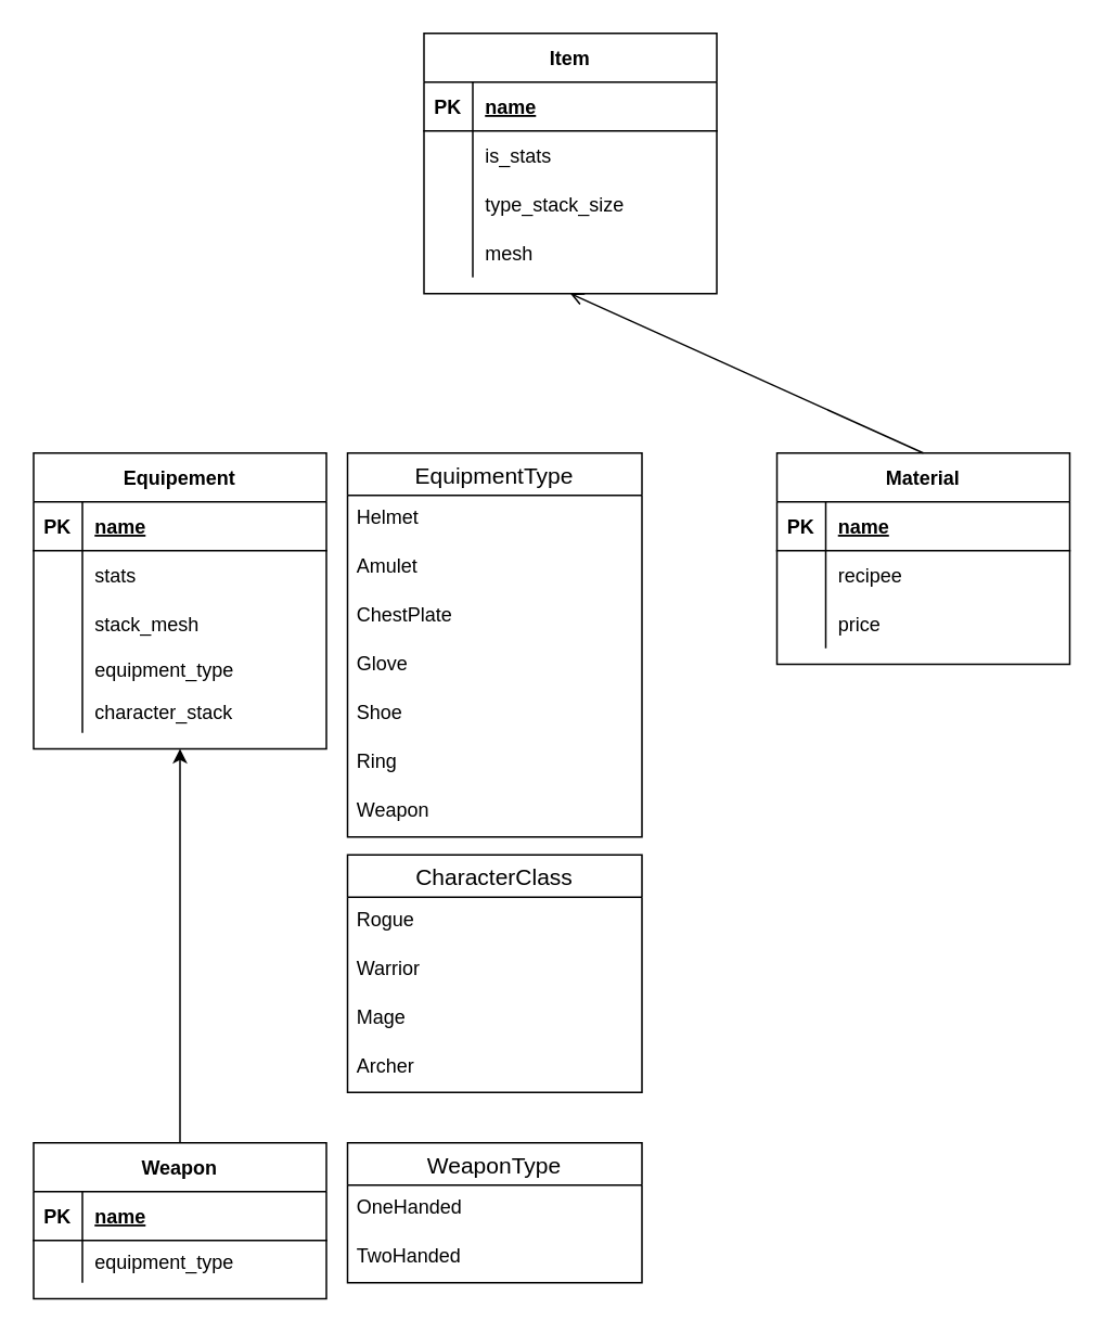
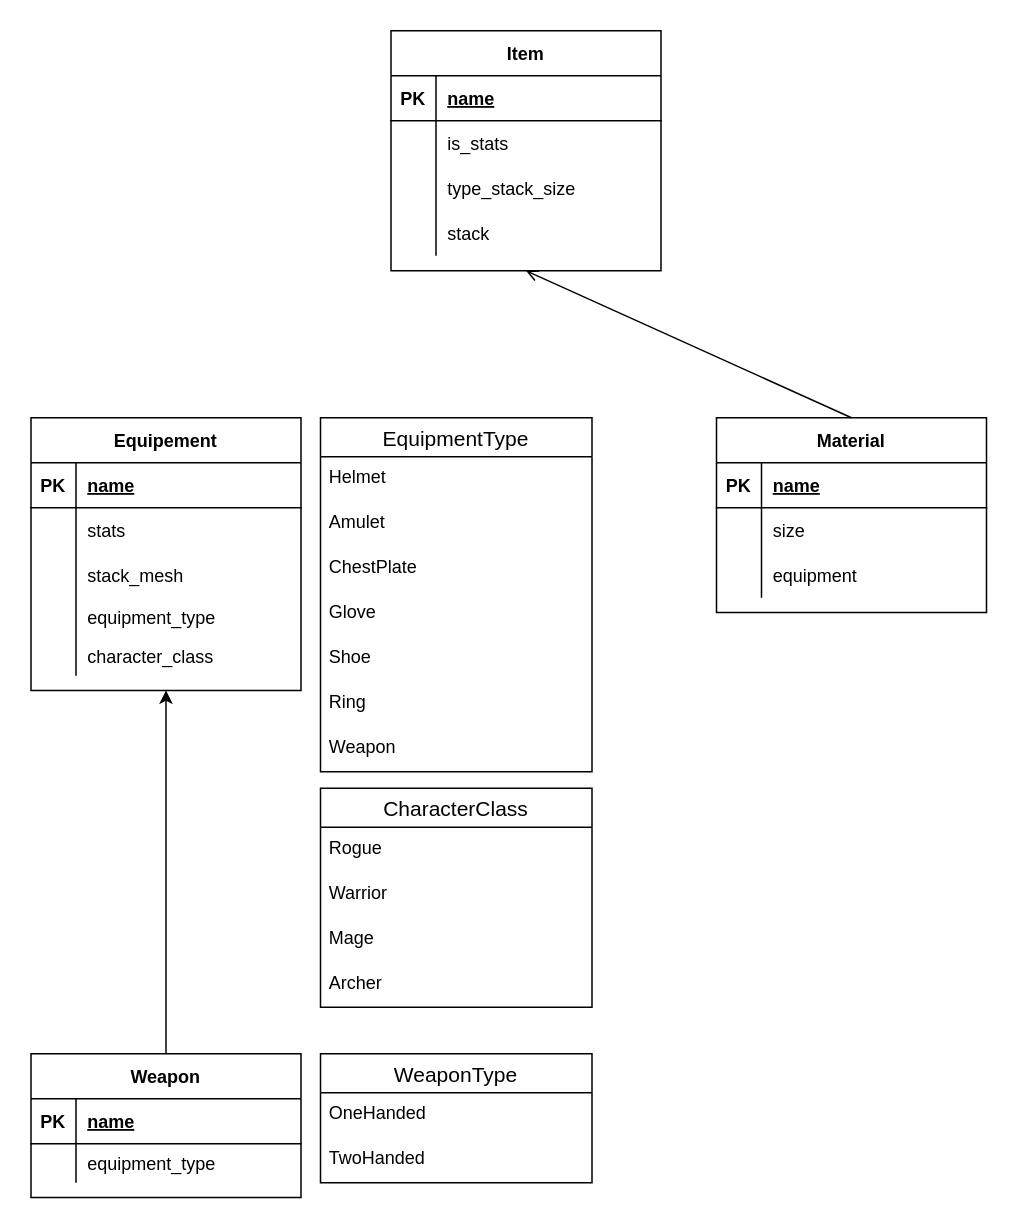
  <mxCell id="0" />
  <mxCell id="1" parent="0" />
  <mxCell id="2" value="Item" style="shape=table;startSize=30;container=1;collapsible=1;childLayout=tableLayout;fixedRows=1;rowLines=0;fontStyle=1;align=center;resizeLast=1;" vertex="1" parent="1"><mxGeometry x="260" y="20" width="180" height="160" as="geometry" /></mxCell>
  <mxCell id="3" value="" style="shape=tableRow;horizontal=0;startSize=0;swimlaneHead=0;swimlaneBody=0;fillColor=none;collapsible=0;dropTarget=0;points=[[0,0.5],[1,0.5]];portConstraint=eastwest;top=0;left=0;right=0;bottom=1;" vertex="1" parent="2"><mxGeometry y="30" width="180" height="30" as="geometry" /></mxCell>
  <mxCell id="4" value="PK" style="shape=partialRectangle;connectable=0;fillColor=none;top=0;left=0;bottom=0;right=0;fontStyle=1;overflow=hidden;" vertex="1" parent="3"><mxGeometry width="30" height="30" as="geometry"><mxRectangle width="30" height="30" as="alternateBounds" /></mxGeometry></mxCell>
  <mxCell id="5" value="name" style="shape=partialRectangle;connectable=0;fillColor=none;top=0;left=0;bottom=0;right=0;align=left;spacingLeft=6;fontStyle=5;overflow=hidden;" vertex="1" parent="3"><mxGeometry x="30" width="150" height="30" as="geometry"><mxRectangle width="150" height="30" as="alternateBounds" /></mxGeometry></mxCell>
  <mxCell id="6" value="" style="shape=tableRow;horizontal=0;startSize=0;swimlaneHead=0;swimlaneBody=0;fillColor=none;collapsible=0;dropTarget=0;points=[[0,0.5],[1,0.5]];portConstraint=eastwest;top=0;left=0;right=0;bottom=0;" vertex="1" parent="2"><mxGeometry y="60" width="180" height="30" as="geometry" /></mxCell>
  <mxCell id="7" value="" style="shape=partialRectangle;connectable=0;fillColor=none;top=0;left=0;bottom=0;right=0;editable=1;overflow=hidden;" vertex="1" parent="6"><mxGeometry width="30" height="30" as="geometry"><mxRectangle width="30" height="30" as="alternateBounds" /></mxGeometry></mxCell>
  <mxCell id="8" value="is_stats" style="shape=partialRectangle;connectable=0;fillColor=none;top=0;left=0;bottom=0;right=0;align=left;spacingLeft=6;overflow=hidden;" vertex="1" parent="6"><mxGeometry x="30" width="150" height="30" as="geometry"><mxRectangle width="150" height="30" as="alternateBounds" /></mxGeometry></mxCell>
  <mxCell id="9" value="" style="shape=tableRow;horizontal=0;startSize=0;swimlaneHead=0;swimlaneBody=0;fillColor=none;collapsible=0;dropTarget=0;points=[[0,0.5],[1,0.5]];portConstraint=eastwest;top=0;left=0;right=0;bottom=0;" vertex="1" parent="2"><mxGeometry y="90" width="180" height="30" as="geometry" /></mxCell>
  <mxCell id="10" value="" style="shape=partialRectangle;connectable=0;fillColor=none;top=0;left=0;bottom=0;right=0;editable=1;overflow=hidden;" vertex="1" parent="9"><mxGeometry width="30" height="30" as="geometry"><mxRectangle width="30" height="30" as="alternateBounds" /></mxGeometry></mxCell>
  <mxCell id="11" value="type_stack_size" style="shape=partialRectangle;connectable=0;fillColor=none;top=0;left=0;bottom=0;right=0;align=left;spacingLeft=6;overflow=hidden;" vertex="1" parent="9"><mxGeometry x="30" width="150" height="30" as="geometry"><mxRectangle width="150" height="30" as="alternateBounds" /></mxGeometry></mxCell>
  <mxCell id="12" value="" style="shape=tableRow;horizontal=0;startSize=0;swimlaneHead=0;swimlaneBody=0;fillColor=none;collapsible=0;dropTarget=0;points=[[0,0.5],[1,0.5]];portConstraint=eastwest;top=0;left=0;right=0;bottom=0;" vertex="1" parent="2"><mxGeometry y="120" width="180" height="30" as="geometry" /></mxCell>
  <mxCell id="13" value="" style="shape=partialRectangle;connectable=0;fillColor=none;top=0;left=0;bottom=0;right=0;editable=1;overflow=hidden;" vertex="1" parent="12"><mxGeometry width="30" height="30" as="geometry"><mxRectangle width="30" height="30" as="alternateBounds" /></mxGeometry></mxCell>
- <mxCell id="14" value="mesh" style="shape=partialRectangle;connectable=0;fillColor=none;top=0;left=0;bottom=0;right=0;align=left;spacingLeft=6;overflow=hidden;" vertex="1" parent="12"><mxGeometry x="30" width="150" height="30" as="geometry"><mxRectangle width="150" height="30" as="alternateBounds" /></mxGeometry></mxCell>
+ <mxCell id="14" value="stack" style="shape=partialRectangle;connectable=0;fillColor=none;top=0;left=0;bottom=0;right=0;align=left;spacingLeft=6;overflow=hidden;" vertex="1" parent="12"><mxGeometry x="30" width="150" height="30" as="geometry"><mxRectangle width="150" height="30" as="alternateBounds" /></mxGeometry></mxCell>
  <mxCell id="15" value="Equipement" style="shape=table;startSize=30;container=1;collapsible=1;childLayout=tableLayout;fixedRows=1;rowLines=0;fontStyle=1;align=center;resizeLast=1;" vertex="1" parent="1"><mxGeometry x="20" y="278" width="180" height="181.75" as="geometry" /></mxCell>
  <mxCell id="16" value="" style="shape=tableRow;horizontal=0;startSize=0;swimlaneHead=0;swimlaneBody=0;fillColor=none;collapsible=0;dropTarget=0;points=[[0,0.5],[1,0.5]];portConstraint=eastwest;top=0;left=0;right=0;bottom=1;" vertex="1" parent="15"><mxGeometry y="30" width="180" height="30" as="geometry" /></mxCell>
  <mxCell id="17" value="PK" style="shape=partialRectangle;connectable=0;fillColor=none;top=0;left=0;bottom=0;right=0;fontStyle=1;overflow=hidden;" vertex="1" parent="16"><mxGeometry width="30" height="30" as="geometry"><mxRectangle width="30" height="30" as="alternateBounds" /></mxGeometry></mxCell>
  <mxCell id="18" value="name" style="shape=partialRectangle;connectable=0;fillColor=none;top=0;left=0;bottom=0;right=0;align=left;spacingLeft=6;fontStyle=5;overflow=hidden;" vertex="1" parent="16"><mxGeometry x="30" width="150" height="30" as="geometry"><mxRectangle width="150" height="30" as="alternateBounds" /></mxGeometry></mxCell>
  <mxCell id="19" value="" style="shape=tableRow;horizontal=0;startSize=0;swimlaneHead=0;swimlaneBody=0;fillColor=none;collapsible=0;dropTarget=0;points=[[0,0.5],[1,0.5]];portConstraint=eastwest;top=0;left=0;right=0;bottom=0;" vertex="1" parent="15"><mxGeometry y="60" width="180" height="30" as="geometry" /></mxCell>
  <mxCell id="20" value="" style="shape=partialRectangle;connectable=0;fillColor=none;top=0;left=0;bottom=0;right=0;editable=1;overflow=hidden;" vertex="1" parent="19"><mxGeometry width="30" height="30" as="geometry"><mxRectangle width="30" height="30" as="alternateBounds" /></mxGeometry></mxCell>
  <mxCell id="21" value="stats" style="shape=partialRectangle;connectable=0;fillColor=none;top=0;left=0;bottom=0;right=0;align=left;spacingLeft=6;overflow=hidden;" vertex="1" parent="19"><mxGeometry x="30" width="150" height="30" as="geometry"><mxRectangle width="150" height="30" as="alternateBounds" /></mxGeometry></mxCell>
  <mxCell id="22" value="" style="shape=tableRow;horizontal=0;startSize=0;swimlaneHead=0;swimlaneBody=0;fillColor=none;collapsible=0;dropTarget=0;points=[[0,0.5],[1,0.5]];portConstraint=eastwest;top=0;left=0;right=0;bottom=0;" vertex="1" parent="15"><mxGeometry y="90" width="180" height="30" as="geometry" /></mxCell>
  <mxCell id="23" value="" style="shape=partialRectangle;connectable=0;fillColor=none;top=0;left=0;bottom=0;right=0;editable=1;overflow=hidden;" vertex="1" parent="22"><mxGeometry width="30" height="30" as="geometry"><mxRectangle width="30" height="30" as="alternateBounds" /></mxGeometry></mxCell>
  <mxCell id="24" value="stack_mesh" style="shape=partialRectangle;connectable=0;fillColor=none;top=0;left=0;bottom=0;right=0;align=left;spacingLeft=6;overflow=hidden;" vertex="1" parent="22"><mxGeometry x="30" width="150" height="30" as="geometry"><mxRectangle width="150" height="30" as="alternateBounds" /></mxGeometry></mxCell>
  <mxCell id="25" value="" style="shape=tableRow;horizontal=0;startSize=0;swimlaneHead=0;swimlaneBody=0;fillColor=none;collapsible=0;dropTarget=0;points=[[0,0.5],[1,0.5]];portConstraint=eastwest;top=0;left=0;right=0;bottom=0;" vertex="1" parent="15"><mxGeometry y="120" width="180" height="26" as="geometry" /></mxCell>
  <mxCell id="26" value="" style="shape=partialRectangle;connectable=0;fillColor=none;top=0;left=0;bottom=0;right=0;editable=1;overflow=hidden;" vertex="1" parent="25"><mxGeometry width="30" height="26" as="geometry"><mxRectangle width="30" height="26" as="alternateBounds" /></mxGeometry></mxCell>
  <mxCell id="27" value="equipment_type" style="shape=partialRectangle;connectable=0;fillColor=none;top=0;left=0;bottom=0;right=0;align=left;spacingLeft=6;overflow=hidden;" vertex="1" parent="25"><mxGeometry x="30" width="150" height="26" as="geometry"><mxRectangle width="150" height="26" as="alternateBounds" /></mxGeometry></mxCell>
  <mxCell id="28" value="" style="shape=tableRow;horizontal=0;startSize=0;swimlaneHead=0;swimlaneBody=0;fillColor=none;collapsible=0;dropTarget=0;points=[[0,0.5],[1,0.5]];portConstraint=eastwest;top=0;left=0;right=0;bottom=0;" vertex="1" parent="15"><mxGeometry y="146" width="180" height="26" as="geometry" /></mxCell>
  <mxCell id="29" value="" style="shape=partialRectangle;connectable=0;fillColor=none;top=0;left=0;bottom=0;right=0;editable=1;overflow=hidden;" vertex="1" parent="28"><mxGeometry width="30" height="26" as="geometry"><mxRectangle width="30" height="26" as="alternateBounds" /></mxGeometry></mxCell>
- <mxCell id="30" value="character_stack" style="shape=partialRectangle;connectable=0;fillColor=none;top=0;left=0;bottom=0;right=0;align=left;spacingLeft=6;overflow=hidden;" vertex="1" parent="28"><mxGeometry x="30" width="150" height="26" as="geometry"><mxRectangle width="150" height="26" as="alternateBounds" /></mxGeometry></mxCell>
+ <mxCell id="30" value="character_class" style="shape=partialRectangle;connectable=0;fillColor=none;top=0;left=0;bottom=0;right=0;align=left;spacingLeft=6;overflow=hidden;" vertex="1" parent="28"><mxGeometry x="30" width="150" height="26" as="geometry"><mxRectangle width="150" height="26" as="alternateBounds" /></mxGeometry></mxCell>
  <mxCell id="31" value="EquipmentType" style="swimlane;fontStyle=0;childLayout=stackLayout;horizontal=1;startSize=26;horizontalStack=0;resizeParent=1;resizeParentMax=0;resizeLast=0;collapsible=1;marginBottom=0;align=center;fontSize=14;" vertex="1" parent="1"><mxGeometry x="213" y="278" width="181" height="236" as="geometry" /></mxCell>
  <mxCell id="32" value="Helmet" style="text;strokeColor=none;fillColor=none;spacingLeft=4;spacingRight=4;overflow=hidden;rotatable=0;points=[[0,0.5],[1,0.5]];portConstraint=eastwest;fontSize=12;" vertex="1" parent="31"><mxGeometry y="26" width="181" height="30" as="geometry" /></mxCell>
  <mxCell id="33" value="Amulet" style="text;strokeColor=none;fillColor=none;spacingLeft=4;spacingRight=4;overflow=hidden;rotatable=0;points=[[0,0.5],[1,0.5]];portConstraint=eastwest;fontSize=12;" vertex="1" parent="31"><mxGeometry y="56" width="181" height="30" as="geometry" /></mxCell>
  <mxCell id="34" value="ChestPlate" style="text;strokeColor=none;fillColor=none;spacingLeft=4;spacingRight=4;overflow=hidden;rotatable=0;points=[[0,0.5],[1,0.5]];portConstraint=eastwest;fontSize=12;" vertex="1" parent="31"><mxGeometry y="86" width="181" height="30" as="geometry" /></mxCell>
  <mxCell id="35" value="Glove" style="text;strokeColor=none;fillColor=none;spacingLeft=4;spacingRight=4;overflow=hidden;rotatable=0;points=[[0,0.5],[1,0.5]];portConstraint=eastwest;fontSize=12;" vertex="1" parent="31"><mxGeometry y="116" width="181" height="30" as="geometry" /></mxCell>
  <mxCell id="36" value="Shoe" style="text;strokeColor=none;fillColor=none;spacingLeft=4;spacingRight=4;overflow=hidden;rotatable=0;points=[[0,0.5],[1,0.5]];portConstraint=eastwest;fontSize=12;" vertex="1" parent="31"><mxGeometry y="146" width="181" height="30" as="geometry" /></mxCell>
  <mxCell id="37" value="Ring" style="text;strokeColor=none;fillColor=none;spacingLeft=4;spacingRight=4;overflow=hidden;rotatable=0;points=[[0,0.5],[1,0.5]];portConstraint=eastwest;fontSize=12;" vertex="1" parent="31"><mxGeometry y="176" width="181" height="30" as="geometry" /></mxCell>
  <mxCell id="38" value="Weapon" style="text;strokeColor=none;fillColor=none;spacingLeft=4;spacingRight=4;overflow=hidden;rotatable=0;points=[[0,0.5],[1,0.5]];portConstraint=eastwest;fontSize=12;" vertex="1" parent="31"><mxGeometry y="206" width="181" height="30" as="geometry" /></mxCell>
  <mxCell id="39" value="Weapon" style="shape=table;startSize=30;container=1;collapsible=1;childLayout=tableLayout;fixedRows=1;rowLines=0;fontStyle=1;align=center;resizeLast=1;" vertex="1" parent="1"><mxGeometry x="20" y="702" width="180" height="95.75" as="geometry" /></mxCell>
  <mxCell id="40" value="" style="shape=tableRow;horizontal=0;startSize=0;swimlaneHead=0;swimlaneBody=0;fillColor=none;collapsible=0;dropTarget=0;points=[[0,0.5],[1,0.5]];portConstraint=eastwest;top=0;left=0;right=0;bottom=1;" vertex="1" parent="39"><mxGeometry y="30" width="180" height="30" as="geometry" /></mxCell>
  <mxCell id="41" value="PK" style="shape=partialRectangle;connectable=0;fillColor=none;top=0;left=0;bottom=0;right=0;fontStyle=1;overflow=hidden;" vertex="1" parent="40"><mxGeometry width="30" height="30" as="geometry"><mxRectangle width="30" height="30" as="alternateBounds" /></mxGeometry></mxCell>
  <mxCell id="42" value="name" style="shape=partialRectangle;connectable=0;fillColor=none;top=0;left=0;bottom=0;right=0;align=left;spacingLeft=6;fontStyle=5;overflow=hidden;" vertex="1" parent="40"><mxGeometry x="30" width="150" height="30" as="geometry"><mxRectangle width="150" height="30" as="alternateBounds" /></mxGeometry></mxCell>
  <mxCell id="43" value="" style="shape=tableRow;horizontal=0;startSize=0;swimlaneHead=0;swimlaneBody=0;fillColor=none;collapsible=0;dropTarget=0;points=[[0,0.5],[1,0.5]];portConstraint=eastwest;top=0;left=0;right=0;bottom=0;" vertex="1" parent="39"><mxGeometry y="60" width="180" height="26" as="geometry" /></mxCell>
  <mxCell id="44" value="" style="shape=partialRectangle;connectable=0;fillColor=none;top=0;left=0;bottom=0;right=0;editable=1;overflow=hidden;" vertex="1" parent="43"><mxGeometry width="30" height="26" as="geometry"><mxRectangle width="30" height="26" as="alternateBounds" /></mxGeometry></mxCell>
  <mxCell id="45" value="equipment_type" style="shape=partialRectangle;connectable=0;fillColor=none;top=0;left=0;bottom=0;right=0;align=left;spacingLeft=6;overflow=hidden;" vertex="1" parent="43"><mxGeometry x="30" width="150" height="26" as="geometry"><mxRectangle width="150" height="26" as="alternateBounds" /></mxGeometry></mxCell>
  <mxCell id="46" value="" style="endArrow=classic;html=1;rounded=0;exitX=0.5;exitY=0;exitDx=0;exitDy=0;entryX=0.5;entryY=1;entryDx=0;entryDy=0;" edge="1" parent="1" source="39" target="15"><mxGeometry width="50" height="50" relative="1" as="geometry"><mxPoint x="314" y="413" as="sourcePoint" /><mxPoint x="364" y="363" as="targetPoint" /></mxGeometry></mxCell>
  <mxCell id="47" value="WeaponType" style="swimlane;fontStyle=0;childLayout=stackLayout;horizontal=1;startSize=26;horizontalStack=0;resizeParent=1;resizeParentMax=0;resizeLast=0;collapsible=1;marginBottom=0;align=center;fontSize=14;" vertex="1" parent="1"><mxGeometry x="213" y="702" width="181" height="86" as="geometry" /></mxCell>
  <mxCell id="48" value="OneHanded" style="text;strokeColor=none;fillColor=none;spacingLeft=4;spacingRight=4;overflow=hidden;rotatable=0;points=[[0,0.5],[1,0.5]];portConstraint=eastwest;fontSize=12;" vertex="1" parent="47"><mxGeometry y="26" width="181" height="30" as="geometry" /></mxCell>
  <mxCell id="49" value="TwoHanded" style="text;strokeColor=none;fillColor=none;spacingLeft=4;spacingRight=4;overflow=hidden;rotatable=0;points=[[0,0.5],[1,0.5]];portConstraint=eastwest;fontSize=12;" vertex="1" parent="47"><mxGeometry y="56" width="181" height="30" as="geometry" /></mxCell>
  <mxCell id="50" value="CharacterClass" style="swimlane;fontStyle=0;childLayout=stackLayout;horizontal=1;startSize=26;horizontalStack=0;resizeParent=1;resizeParentMax=0;resizeLast=0;collapsible=1;marginBottom=0;align=center;fontSize=14;" vertex="1" parent="1"><mxGeometry x="213" y="525" width="181" height="146" as="geometry" /></mxCell>
  <mxCell id="51" value="Rogue" style="text;strokeColor=none;fillColor=none;spacingLeft=4;spacingRight=4;overflow=hidden;rotatable=0;points=[[0,0.5],[1,0.5]];portConstraint=eastwest;fontSize=12;" vertex="1" parent="50"><mxGeometry y="26" width="181" height="30" as="geometry" /></mxCell>
  <mxCell id="52" value="Warrior" style="text;strokeColor=none;fillColor=none;spacingLeft=4;spacingRight=4;overflow=hidden;rotatable=0;points=[[0,0.5],[1,0.5]];portConstraint=eastwest;fontSize=12;" vertex="1" parent="50"><mxGeometry y="56" width="181" height="30" as="geometry" /></mxCell>
  <mxCell id="53" value="Mage" style="text;strokeColor=none;fillColor=none;spacingLeft=4;spacingRight=4;overflow=hidden;rotatable=0;points=[[0,0.5],[1,0.5]];portConstraint=eastwest;fontSize=12;" vertex="1" parent="50"><mxGeometry y="86" width="181" height="30" as="geometry" /></mxCell>
  <mxCell id="54" value="Archer" style="text;strokeColor=none;fillColor=none;spacingLeft=4;spacingRight=4;overflow=hidden;rotatable=0;points=[[0,0.5],[1,0.5]];portConstraint=eastwest;fontSize=12;" vertex="1" parent="50"><mxGeometry y="116" width="181" height="30" as="geometry" /></mxCell>
  <mxCell id="55" value="Material" style="shape=table;startSize=30;container=1;collapsible=1;childLayout=tableLayout;fixedRows=1;rowLines=0;fontStyle=1;align=center;resizeLast=1;" vertex="1" parent="1"><mxGeometry x="477" y="278" width="180" height="129.75" as="geometry" /></mxCell>
  <mxCell id="56" value="" style="shape=tableRow;horizontal=0;startSize=0;swimlaneHead=0;swimlaneBody=0;fillColor=none;collapsible=0;dropTarget=0;points=[[0,0.5],[1,0.5]];portConstraint=eastwest;top=0;left=0;right=0;bottom=1;" vertex="1" parent="55"><mxGeometry y="30" width="180" height="30" as="geometry" /></mxCell>
  <mxCell id="57" value="PK" style="shape=partialRectangle;connectable=0;fillColor=none;top=0;left=0;bottom=0;right=0;fontStyle=1;overflow=hidden;" vertex="1" parent="56"><mxGeometry width="30" height="30" as="geometry"><mxRectangle width="30" height="30" as="alternateBounds" /></mxGeometry></mxCell>
  <mxCell id="58" value="name" style="shape=partialRectangle;connectable=0;fillColor=none;top=0;left=0;bottom=0;right=0;align=left;spacingLeft=6;fontStyle=5;overflow=hidden;" vertex="1" parent="56"><mxGeometry x="30" width="150" height="30" as="geometry"><mxRectangle width="150" height="30" as="alternateBounds" /></mxGeometry></mxCell>
  <mxCell id="59" value="" style="shape=tableRow;horizontal=0;startSize=0;swimlaneHead=0;swimlaneBody=0;fillColor=none;collapsible=0;dropTarget=0;points=[[0,0.5],[1,0.5]];portConstraint=eastwest;top=0;left=0;right=0;bottom=0;" vertex="1" parent="55"><mxGeometry y="60" width="180" height="30" as="geometry" /></mxCell>
  <mxCell id="60" value="" style="shape=partialRectangle;connectable=0;fillColor=none;top=0;left=0;bottom=0;right=0;editable=1;overflow=hidden;" vertex="1" parent="59"><mxGeometry width="30" height="30" as="geometry"><mxRectangle width="30" height="30" as="alternateBounds" /></mxGeometry></mxCell>
- <mxCell id="61" value="recipee" style="shape=partialRectangle;connectable=0;fillColor=none;top=0;left=0;bottom=0;right=0;align=left;spacingLeft=6;overflow=hidden;" vertex="1" parent="59"><mxGeometry x="30" width="150" height="30" as="geometry"><mxRectangle width="150" height="30" as="alternateBounds" /></mxGeometry></mxCell>
+ <mxCell id="61" value="size" style="shape=partialRectangle;connectable=0;fillColor=none;top=0;left=0;bottom=0;right=0;align=left;spacingLeft=6;overflow=hidden;" vertex="1" parent="59"><mxGeometry x="30" width="150" height="30" as="geometry"><mxRectangle width="150" height="30" as="alternateBounds" /></mxGeometry></mxCell>
  <mxCell id="62" value="" style="shape=tableRow;horizontal=0;startSize=0;swimlaneHead=0;swimlaneBody=0;fillColor=none;collapsible=0;dropTarget=0;points=[[0,0.5],[1,0.5]];portConstraint=eastwest;top=0;left=0;right=0;bottom=0;" vertex="1" parent="55"><mxGeometry y="90" width="180" height="30" as="geometry" /></mxCell>
  <mxCell id="63" value="" style="shape=partialRectangle;connectable=0;fillColor=none;top=0;left=0;bottom=0;right=0;editable=1;overflow=hidden;" vertex="1" parent="62"><mxGeometry width="30" height="30" as="geometry"><mxRectangle width="30" height="30" as="alternateBounds" /></mxGeometry></mxCell>
- <mxCell id="64" value="price" style="shape=partialRectangle;connectable=0;fillColor=none;top=0;left=0;bottom=0;right=0;align=left;spacingLeft=6;overflow=hidden;" vertex="1" parent="62"><mxGeometry x="30" width="150" height="30" as="geometry"><mxRectangle width="150" height="30" as="alternateBounds" /></mxGeometry></mxCell>
+ <mxCell id="64" value="equipment" style="shape=partialRectangle;connectable=0;fillColor=none;top=0;left=0;bottom=0;right=0;align=left;spacingLeft=6;overflow=hidden;" vertex="1" parent="62"><mxGeometry x="30" width="150" height="30" as="geometry"><mxRectangle width="150" height="30" as="alternateBounds" /></mxGeometry></mxCell>
  <mxCell id="65" value="" style="endArrow=open;html=1;rounded=0;entryX=0.5;entryY=1;entryDx=0;entryDy=0;exitX=0.5;exitY=0;exitDx=0;exitDy=0;" edge="1" parent="1" source="55" target="2"><mxGeometry width="50" height="50" relative="1" as="geometry"><mxPoint x="375" y="421" as="sourcePoint" /><mxPoint x="425" y="371" as="targetPoint" /></mxGeometry></mxCell>
